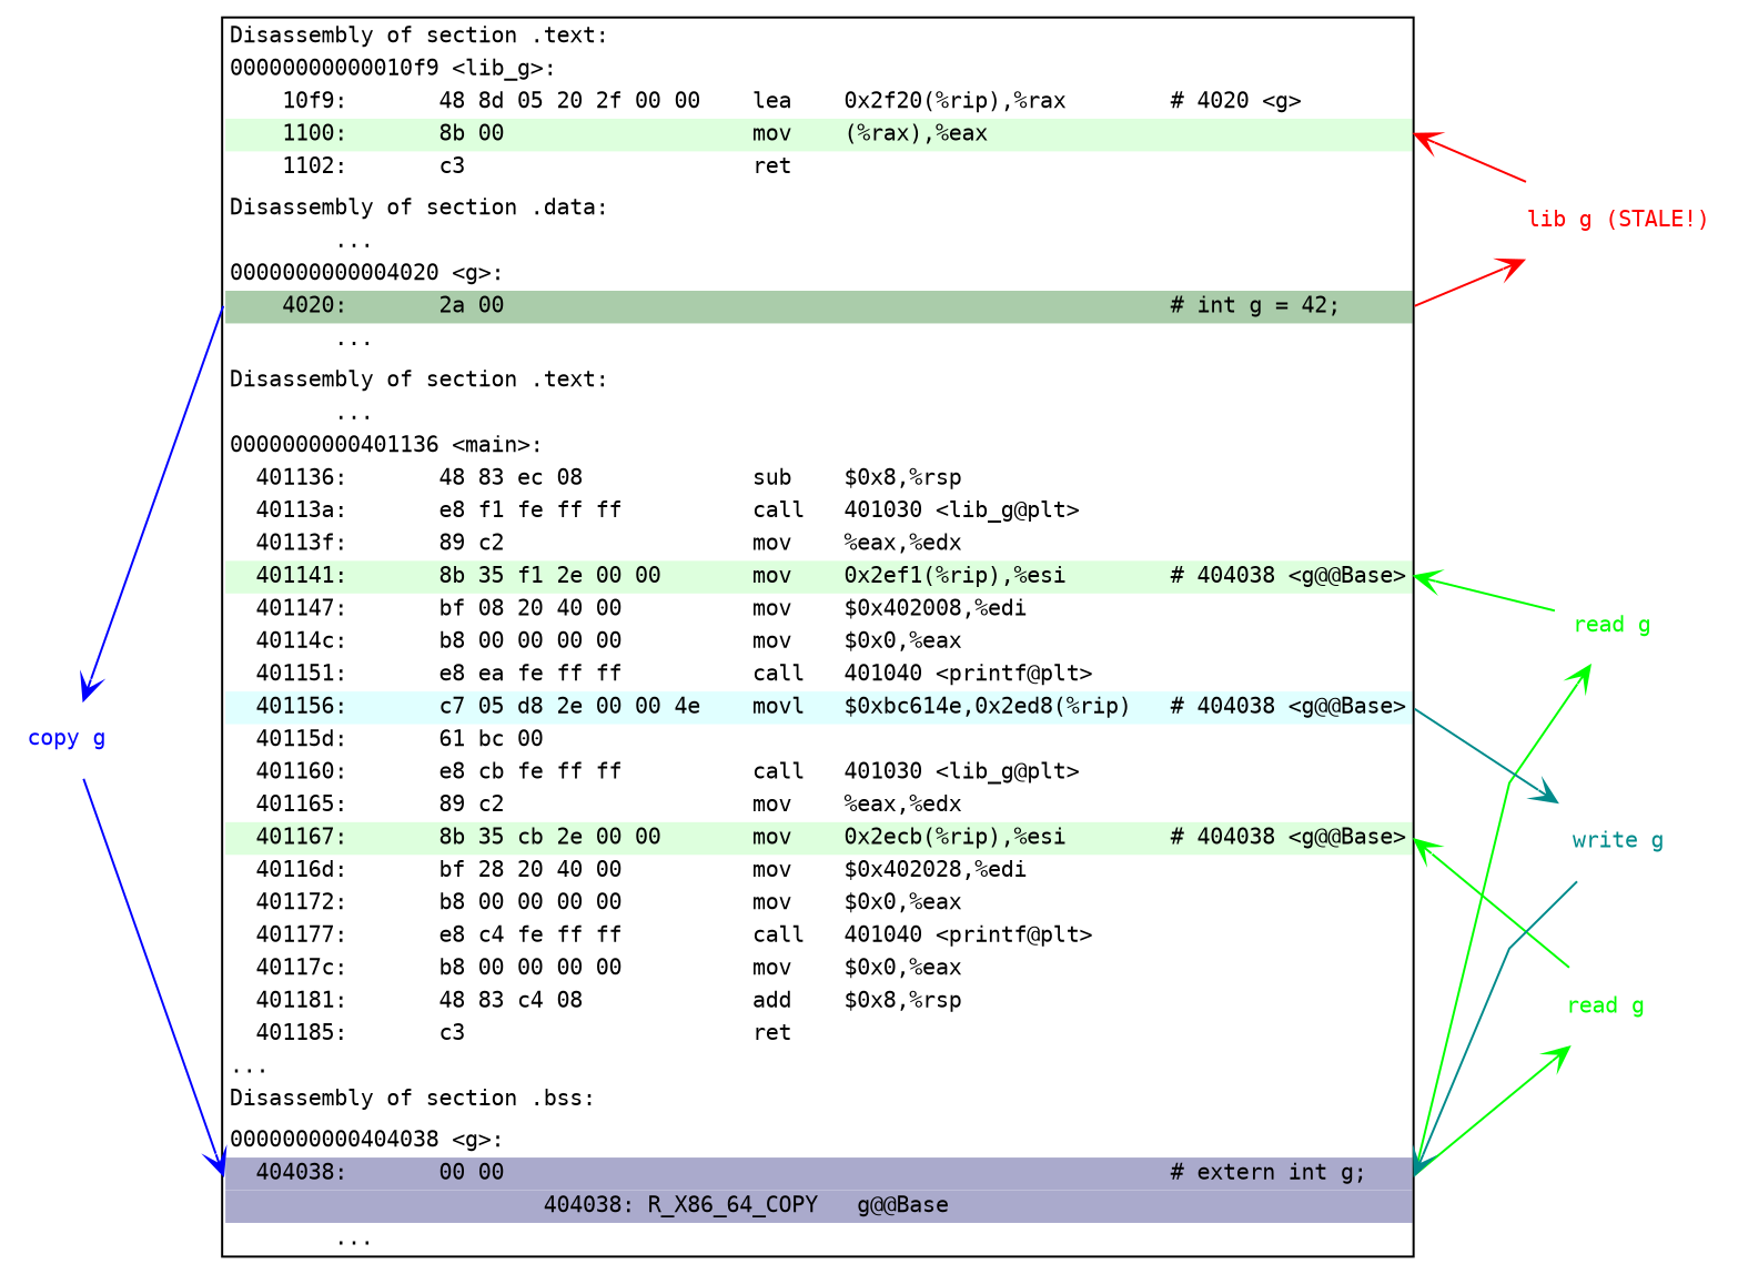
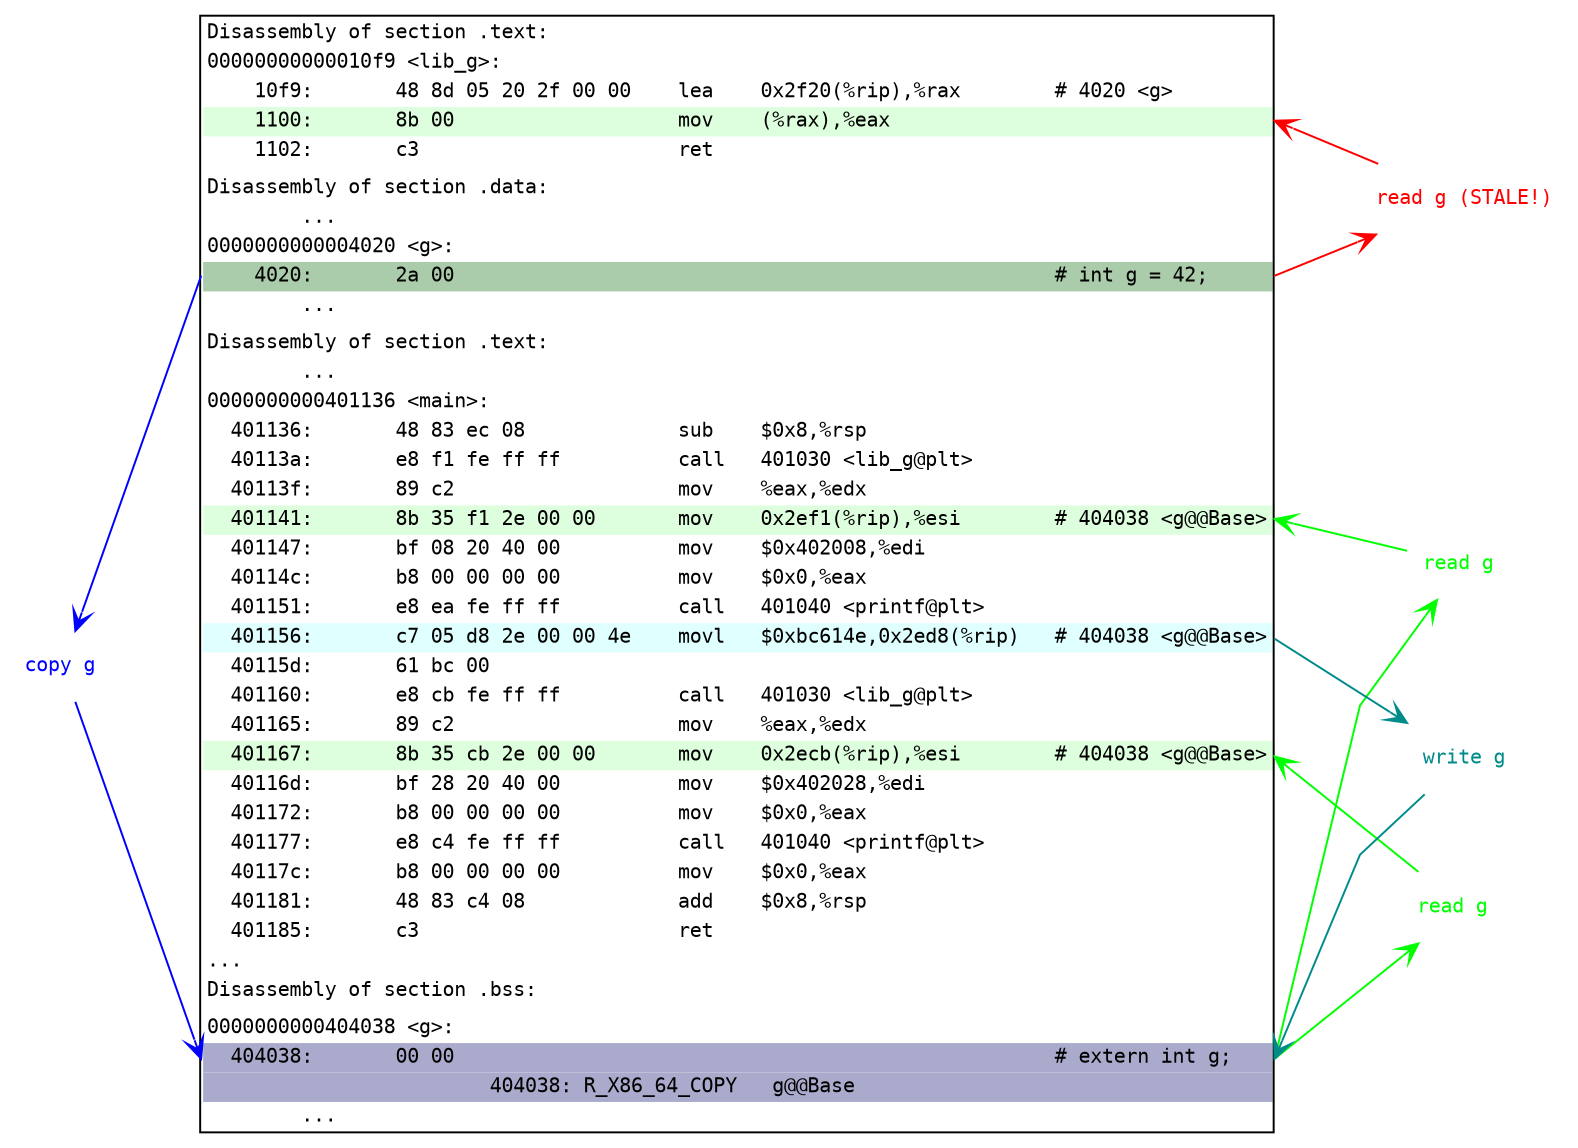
  digraph {
    rankdir=LR
    splines=polyline
    node [fontcolor=green fontname=mono fontsize=10 shape=plaintext]
    edge [arrowhead=vee color=green]
    "copy g" [fontcolor=blue]
-   n2 [fontcolor=red label="lib g (STALE!)"]
+   n2 [fontcolor=red label="read g (STALE!)"]
    "read g "
    "read g  "
    n5 [label=<       <TABLE BORDER="1" CELLBORDER="0" CELLSPACING="0">         <TR><TD ALIGN="left"                     >Disassembly of section .text:</TD></TR>         <TR><TD ALIGN="left"                     >00000000000010f9 &lt;lib_g&gt;:</TD></TR>         <TR><TD ALIGN="left"                     >    10f9:       48 8d 05 20 2f 00 00    lea    0x2f20(%rip),%rax        # 4020 &lt;g&gt;</TD></TR>         <TR><TD ALIGN="left" bgcolor="#ddffdd"                                     PORT="lib_g" >    1100:       8b 00                   mov    (%rax),%eax</TD></TR>         <TR><TD ALIGN="left"                     >    1102:       c3                      ret</TD></TR>         <TR><TD ALIGN="left"                     ></TD></TR>         <TR><TD ALIGN="left"                     >Disassembly of section .data:</TD></TR>         <TR><TD ALIGN="left"                     >        ...</TD></TR>         <TR><TD ALIGN="left"      PORT="gl_addr" >0000000000004020 &lt;g&gt;:</TD></TR>         <TR><TD ALIGN="left" bgcolor="#aaccaa"                                       PORT="gl"  >    4020:       2a 00                                                   # int g = 42;</TD></TR>         <TR><TD ALIGN="left"                     >        ...</TD></TR>         <TR><TD ALIGN="left"                     ></TD></TR>         <TR><TD ALIGN="left"                     >Disassembly of section .text:</TD></TR>         <TR><TD ALIGN="left"                     >        ...</TD></TR>         <TR><TD ALIGN="left"                     >0000000000401136 &lt;main&gt;:</TD></TR>         <TR><TD ALIGN="left"                     >  401136:       48 83 ec 08             sub    $0x8,%rsp</TD></TR>         <TR><TD ALIGN="left"                     >  40113a:       e8 f1 fe ff ff          call   401030 &lt;lib_g@plt&gt;</TD></TR>         <TR><TD ALIGN="left"                     >  40113f:       89 c2                   mov    %eax,%edx</TD></TR>         <TR><TD ALIGN="left" bgcolor="#ddffdd"                              PORT="print_before" >  401141:       8b 35 f1 2e 00 00       mov    0x2ef1(%rip),%esi        # 404038 &lt;g@@Base&gt;</TD></TR>         <TR><TD ALIGN="left"                     >  401147:       bf 08 20 40 00          mov    $0x402008,%edi</TD></TR>         <TR><TD ALIGN="left"                     >  40114c:       b8 00 00 00 00          mov    $0x0,%eax</TD></TR>         <TR><TD ALIGN="left"                     >  401151:       e8 ea fe ff ff          call   401040 &lt;printf@plt&gt;</TD></TR>         <TR><TD ALIGN="left" bgcolor="lightcyan"                                  PORT="assign_g" >  401156:       c7 05 d8 2e 00 00 4e    movl   $0xbc614e,0x2ed8(%rip)   # 404038 &lt;g@@Base&gt;</TD></TR>         <TR><TD ALIGN="left"                     >  40115d:       61 bc 00</TD></TR>         <TR><TD ALIGN="left"                     >  401160:       e8 cb fe ff ff          call   401030 &lt;lib_g@plt&gt;</TD></TR>         <TR><TD ALIGN="left"                     >  401165:       89 c2                   mov    %eax,%edx</TD></TR>         <TR><TD ALIGN="left" bgcolor="#ddffdd"                               PORT="print_after" >  401167:       8b 35 cb 2e 00 00       mov    0x2ecb(%rip),%esi        # 404038 &lt;g@@Base&gt;</TD></TR>         <TR><TD ALIGN="left"                     >  40116d:       bf 28 20 40 00          mov    $0x402028,%edi</TD></TR>         <TR><TD ALIGN="left"                     >  401172:       b8 00 00 00 00          mov    $0x0,%eax</TD></TR>         <TR><TD ALIGN="left"                     >  401177:       e8 c4 fe ff ff          call   401040 &lt;printf@plt&gt;</TD></TR>         <TR><TD ALIGN="left"                     >  40117c:       b8 00 00 00 00          mov    $0x0,%eax</TD></TR>         <TR><TD ALIGN="left"                     >  401181:       48 83 c4 08             add    $0x8,%rsp</TD></TR>         <TR><TD ALIGN="left"                     >  401185:       c3                      ret</TD></TR>         <TR><TD ALIGN="left"                     >...</TD></TR>         <TR><TD ALIGN="left"                     >Disassembly of section .bss:</TD></TR>         <TR><TD ALIGN="left"                     ></TD></TR>         <TR><TD ALIGN="left"                     >0000000000404038 &lt;g&gt;:</TD></TR>         <TR><TD ALIGN="left" bgcolor="#aaaacc"                                        PORT="gp" >  404038:       00 00                                                   # extern int g;</TD></TR>         <TR><TD ALIGN="left" bgcolor="#aaaacc"                                                  >                        404038: R_X86_64_COPY   g@@Base</TD></TR>         <TR><TD ALIGN="left"                     >        ...</TD></TR>     </TABLE>   > fontcolor=""]
    "write g" [fontcolor=darkcyan]
    subgraph sub_1 {
      rank=min
      "copy g"
    }
    subgraph sub_2 {
      rank=max
      n2
      "read g "
      "read g  "
    }
    "copy g" -> n5 [color=blue headport="gp:w"]
    n2 -> n5 [color=red headport="lib_g:e"]
    "read g " -> n5 [headport="print_before:e"]
    "read g  " -> n5 [headport="print_after:e"]
    n5 -> "copy g" [color=blue tailport="gl:w"]
    n5 -> n2 [color=red tailport="gl:e"]
    n5 -> "read g " [tailport="gp:e"]
    n5 -> "read g  " [tailport="gp:e"]
    n5 -> "write g" [color=darkcyan tailport="assign_g:e"]
    "write g" -> n5 [color=darkcyan headport="gp:e"]
  }
